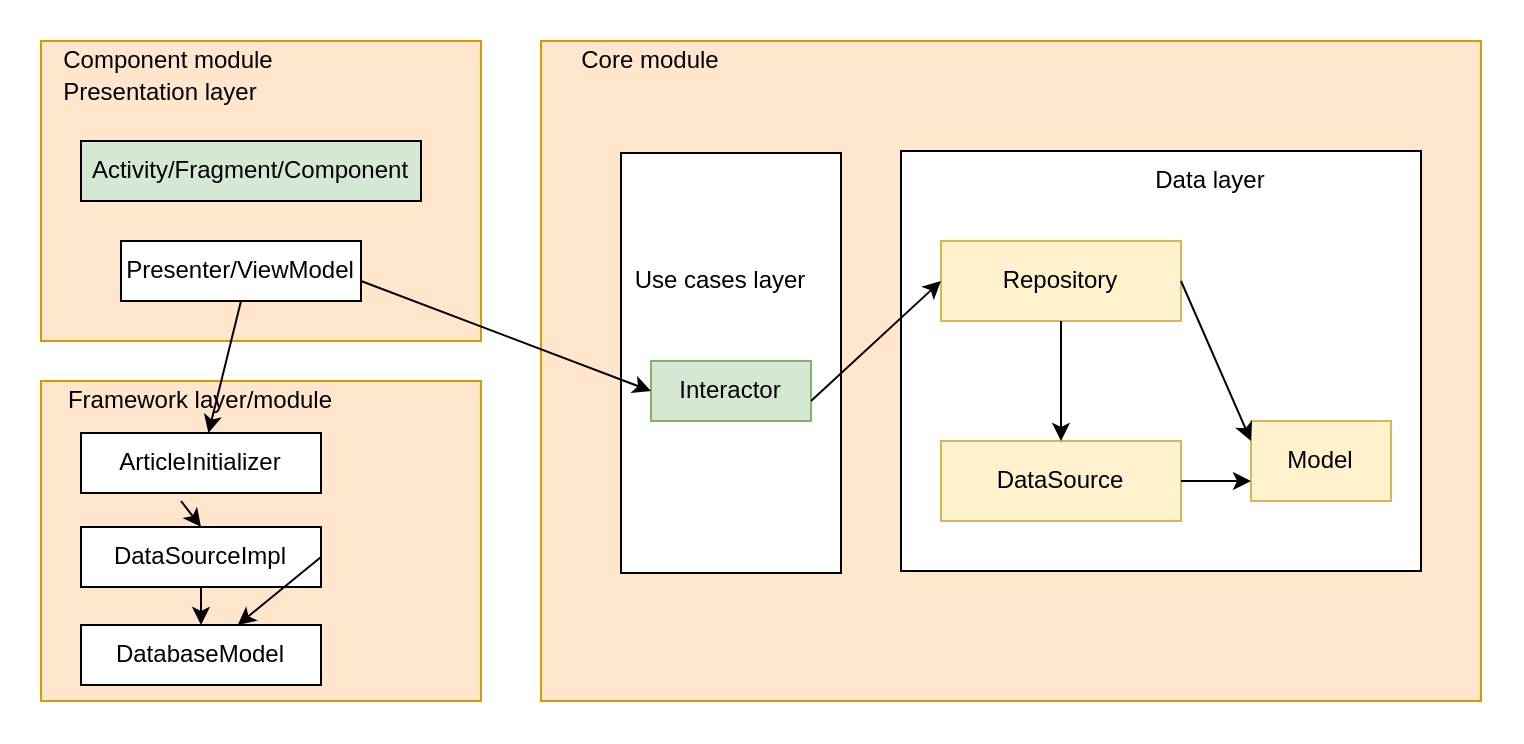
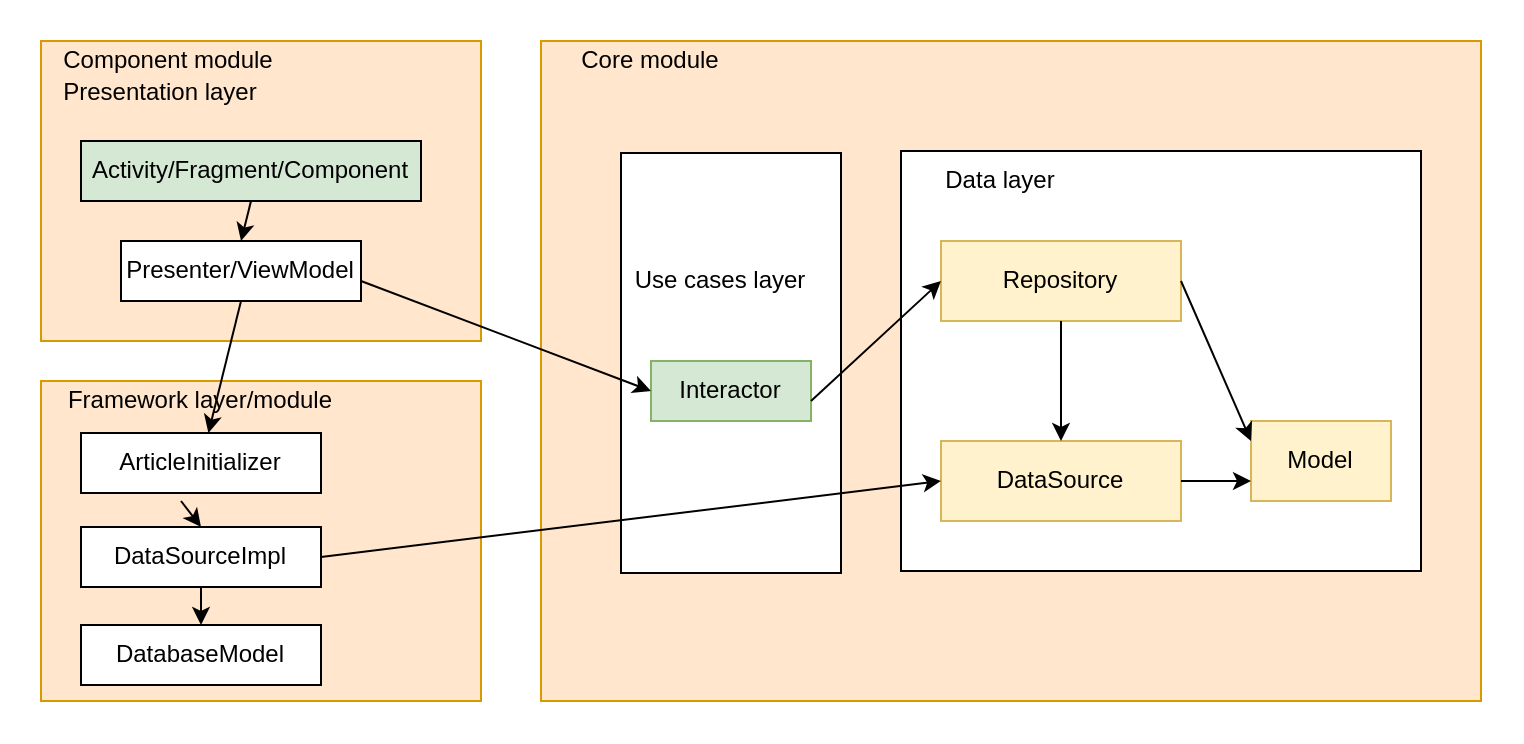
  <mxCell id="0" />
  <mxCell id="1" parent="0" />
  <mxCell id="2" value="" style="rounded=0;whiteSpace=wrap;html=1;fillColor=#ffe6cc;strokeColor=#d79b00;" vertex="1" parent="1"><mxGeometry x="270" y="20" width="470" height="330" as="geometry" /></mxCell>
  <mxCell id="3" value="" style="rounded=0;whiteSpace=wrap;html=1;" vertex="1" parent="1"><mxGeometry x="310" y="76" width="110" height="210" as="geometry" /></mxCell>
  <mxCell id="4" value="" style="rounded=0;whiteSpace=wrap;html=1;" vertex="1" parent="1"><mxGeometry x="450" y="75" width="260" height="210" as="geometry" /></mxCell>
  <mxCell id="5" value="Repository" style="rounded=0;whiteSpace=wrap;html=1;fillColor=#fff2cc;strokeColor=#d6b656;" vertex="1" parent="1"><mxGeometry x="470" y="120" width="120" height="40" as="geometry" /></mxCell>
  <mxCell id="6" value="DataSource" style="rounded=0;whiteSpace=wrap;html=1;fillColor=#fff2cc;strokeColor=#d6b656;" vertex="1" parent="1"><mxGeometry x="470" y="220" width="120" height="40" as="geometry" /></mxCell>
  <mxCell id="7" value="Core module" style="text;html=1;strokeColor=none;fillColor=none;align=center;verticalAlign=middle;whiteSpace=wrap;rounded=0;" vertex="1" parent="1"><mxGeometry x="280" y="20" width="90" height="20" as="geometry" /></mxCell>
  <mxCell id="8" value="Use cases layer" style="text;html=1;strokeColor=none;fillColor=none;align=center;verticalAlign=middle;whiteSpace=wrap;rounded=0;" vertex="1" parent="1"><mxGeometry x="315" y="130" width="90" height="20" as="geometry" /></mxCell>
  <mxCell id="9" value="Interactor" style="rounded=0;whiteSpace=wrap;html=1;fillColor=#d5e8d4;strokeColor=#82b366;" vertex="1" parent="1"><mxGeometry x="325" y="180" width="80" height="30" as="geometry" /></mxCell>
  <mxCell id="10" value="Model" style="rounded=0;whiteSpace=wrap;html=1;fillColor=#fff2cc;strokeColor=#d6b656;" vertex="1" parent="1"><mxGeometry x="625" y="210" width="70" height="40" as="geometry" /></mxCell>
- <mxCell id="11" value="Data layer" style="text;html=1;strokeColor=none;fillColor=none;align=center;verticalAlign=middle;whiteSpace=wrap;rounded=0;" vertex="1" parent="1"><mxGeometry x="575" y="80" width="60" height="20" as="geometry" /></mxCell>
+ <mxCell id="11" value="Data layer" style="text;html=1;strokeColor=none;fillColor=none;align=center;verticalAlign=middle;whiteSpace=wrap;rounded=0;" vertex="1" parent="1"><mxGeometry x="470" y="80" width="60" height="20" as="geometry" /></mxCell>
  <mxCell id="12" value="" style="rounded=0;whiteSpace=wrap;html=1;fillColor=#ffe6cc;strokeColor=#d79b00;" vertex="1" parent="1"><mxGeometry x="20" y="190" width="220" height="160" as="geometry" /></mxCell>
  <mxCell id="13" value="Framework layer/module" style="text;html=1;strokeColor=none;fillColor=none;align=center;verticalAlign=middle;whiteSpace=wrap;rounded=0;" vertex="1" parent="1"><mxGeometry x="30" y="190" width="140" height="20" as="geometry" /></mxCell>
  <mxCell id="14" value="" style="endArrow=classic;html=1;entryX=0;entryY=0.25;entryDx=0;entryDy=0;" edge="1" parent="1" target="10"><mxGeometry width="50" height="50" relative="1" as="geometry"><mxPoint x="590" y="140" as="sourcePoint" /><mxPoint x="640" y="90" as="targetPoint" /></mxGeometry></mxCell>
  <mxCell id="15" value="" style="endArrow=classic;html=1;entryX=0;entryY=0.75;entryDx=0;entryDy=0;" edge="1" parent="1" target="10"><mxGeometry width="50" height="50" relative="1" as="geometry"><mxPoint x="590" y="240" as="sourcePoint" /><mxPoint x="640" y="190" as="targetPoint" /></mxGeometry></mxCell>
  <mxCell id="16" value="" style="endArrow=classic;html=1;entryX=0.5;entryY=0;entryDx=0;entryDy=0;" edge="1" parent="1" target="6"><mxGeometry width="50" height="50" relative="1" as="geometry"><mxPoint x="530" y="160" as="sourcePoint" /><mxPoint x="580" y="110" as="targetPoint" /></mxGeometry></mxCell>
  <mxCell id="17" value="" style="endArrow=classic;html=1;entryX=0;entryY=0.5;entryDx=0;entryDy=0;" edge="1" parent="1" target="5"><mxGeometry width="50" height="50" relative="1" as="geometry"><mxPoint x="405" y="200" as="sourcePoint" /><mxPoint x="455" y="150" as="targetPoint" /></mxGeometry></mxCell>
  <mxCell id="18" value="" style="rounded=0;whiteSpace=wrap;html=1;fillColor=#ffe6cc;strokeColor=#d79b00;" vertex="1" parent="1"><mxGeometry x="20" y="20" width="220" height="150" as="geometry" /></mxCell>
  <mxCell id="19" value="DataSourceImpl" style="rounded=0;whiteSpace=wrap;html=1;" vertex="1" parent="1"><mxGeometry x="40" y="263" width="120" height="30" as="geometry" /></mxCell>
  <mxCell id="20" value="DatabaseModel" style="rounded=0;whiteSpace=wrap;html=1;" vertex="1" parent="1"><mxGeometry x="40" y="312" width="120" height="30" as="geometry" /></mxCell>
  <mxCell id="21" value="" style="endArrow=classic;html=1;entryX=0.5;entryY=0;entryDx=0;entryDy=0;" edge="1" parent="1" target="20"><mxGeometry width="50" height="50" relative="1" as="geometry"><mxPoint x="100" y="300" as="sourcePoint" /><mxPoint x="140" y="230" as="targetPoint" /><Array as="points"><mxPoint x="100" y="290" /></Array></mxGeometry></mxCell>
- <mxCell id="22" value="" style="endArrow=classic;html=1;exitX=1;exitY=0.5;exitDx=0;exitDy=0;" edge="1" parent="1" source="19" target="20"><mxGeometry width="50" height="50" relative="1" as="geometry"><mxPoint x="160" y="270" as="sourcePoint" /><mxPoint x="210" y="220" as="targetPoint" /></mxGeometry></mxCell>
+ <mxCell id="22" value="" style="endArrow=classic;html=1;entryX=0;entryY=0.5;entryDx=0;entryDy=0;exitX=1;exitY=0.5;exitDx=0;exitDy=0;" edge="1" parent="1" source="19" target="6"><mxGeometry width="50" height="50" relative="1" as="geometry"><mxPoint x="160" y="270" as="sourcePoint" /><mxPoint x="210" y="220" as="targetPoint" /></mxGeometry></mxCell>
  <mxCell id="23" value="Activity/Fragment/Component" style="rounded=0;whiteSpace=wrap;html=1;fillColor=#d5e8d4;" vertex="1" parent="1"><mxGeometry x="40" y="70" width="170" height="30" as="geometry" /></mxCell>
  <mxCell id="24" value="Presenter/ViewModel" style="rounded=0;whiteSpace=wrap;html=1;" vertex="1" parent="1"><mxGeometry x="60" y="120" width="120" height="30" as="geometry" /></mxCell>
+ <mxCell id="25" value="" style="endArrow=classic;html=1;entryX=0.5;entryY=0;entryDx=0;entryDy=0;exitX=0.5;exitY=1;exitDx=0;exitDy=0;" edge="1" parent="1" source="23" target="24"><mxGeometry width="50" height="50" relative="1" as="geometry"><mxPoint x="120" y="110" as="sourcePoint" /><mxPoint x="170" y="40" as="targetPoint" /></mxGeometry></mxCell>
  <mxCell id="26" value="" style="endArrow=classic;html=1;entryX=0;entryY=0.5;entryDx=0;entryDy=0;" edge="1" parent="1" target="9"><mxGeometry width="50" height="50" relative="1" as="geometry"><mxPoint x="180" y="140" as="sourcePoint" /><mxPoint x="230" y="90" as="targetPoint" /></mxGeometry></mxCell>
  <mxCell id="27" value="Component module" style="text;html=1;strokeColor=none;fillColor=none;align=center;verticalAlign=middle;whiteSpace=wrap;rounded=0;" vertex="1" parent="1"><mxGeometry x="29" y="20" width="110" height="20" as="geometry" /></mxCell>
  <mxCell id="28" value="Presentation layer" style="text;html=1;strokeColor=none;fillColor=none;align=center;verticalAlign=middle;whiteSpace=wrap;rounded=0;" vertex="1" parent="1"><mxGeometry x="25" y="36" width="110" height="20" as="geometry" /></mxCell>
  <mxCell id="29" value="ArticleInitializer" style="rounded=0;whiteSpace=wrap;html=1;" vertex="1" parent="1"><mxGeometry x="40" y="216" width="120" height="30" as="geometry" /></mxCell>
  <mxCell id="30" value="" style="endArrow=classic;html=1;entryX=0.5;entryY=0;entryDx=0;entryDy=0;" edge="1" parent="1" target="19"><mxGeometry width="50" height="50" relative="1" as="geometry"><mxPoint x="90" y="250" as="sourcePoint" /><mxPoint x="140" y="190" as="targetPoint" /></mxGeometry></mxCell>
  <mxCell id="31" value="" style="endArrow=classic;html=1;" edge="1" parent="1" target="29"><mxGeometry width="50" height="50" relative="1" as="geometry"><mxPoint x="120" y="150" as="sourcePoint" /><mxPoint x="170" y="100" as="targetPoint" /></mxGeometry></mxCell>
